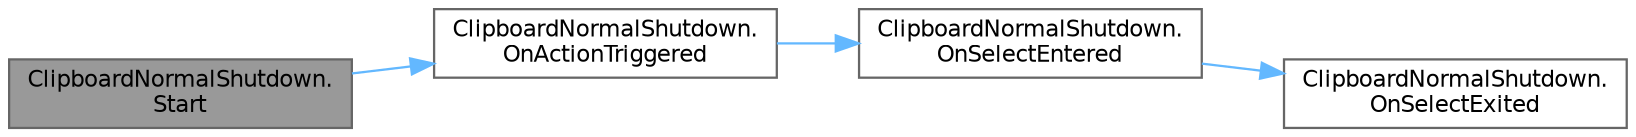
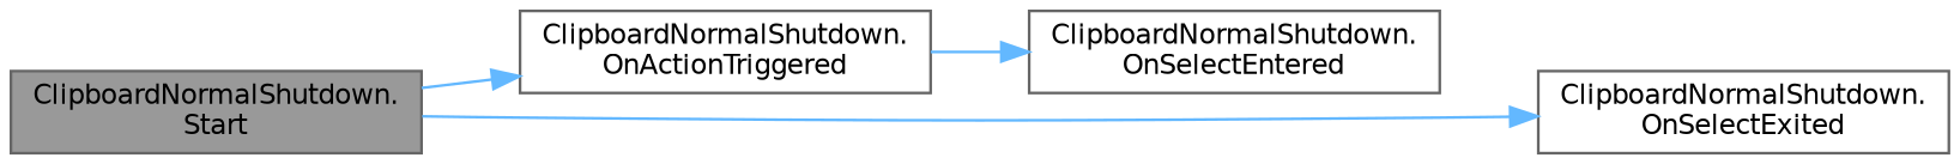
  digraph {
    rankdir=LR
    node [color=grey40 fillcolor=white fontname=Helvetica fontsize=10 shape=box style=filled]
    edge [color=steelblue1 fontname=Helvetica fontsize=10 labelfontname=Helvetica labelfontsize=10 style=solid]
    n1 [color=gray40 fillcolor=grey60 fontcolor=black height=0.2 label="ClipboardNormalShutdown.\lStart" width=0.4]
    n2 [height=0.2 label="ClipboardNormalShutdown.\lOnActionTriggered" width=0.4]
    n3 [height=0.2 label="ClipboardNormalShutdown.\lOnSelectExited" width=0.4]
    n4 [height=0.2 label="ClipboardNormalShutdown.\lOnSelectEntered" width=0.4]
    n1 -> n2
-   n4 -> n3
+   n1 -> n3
    n2 -> n4
  }
